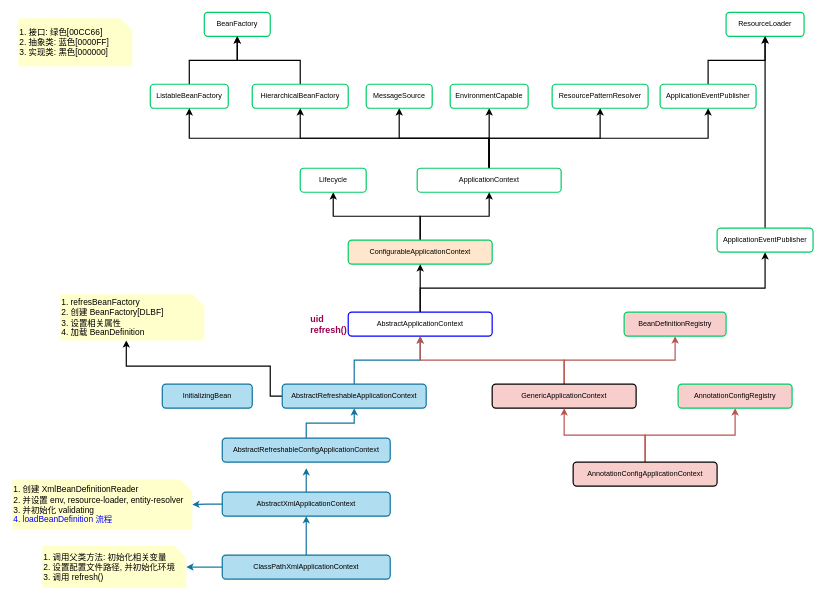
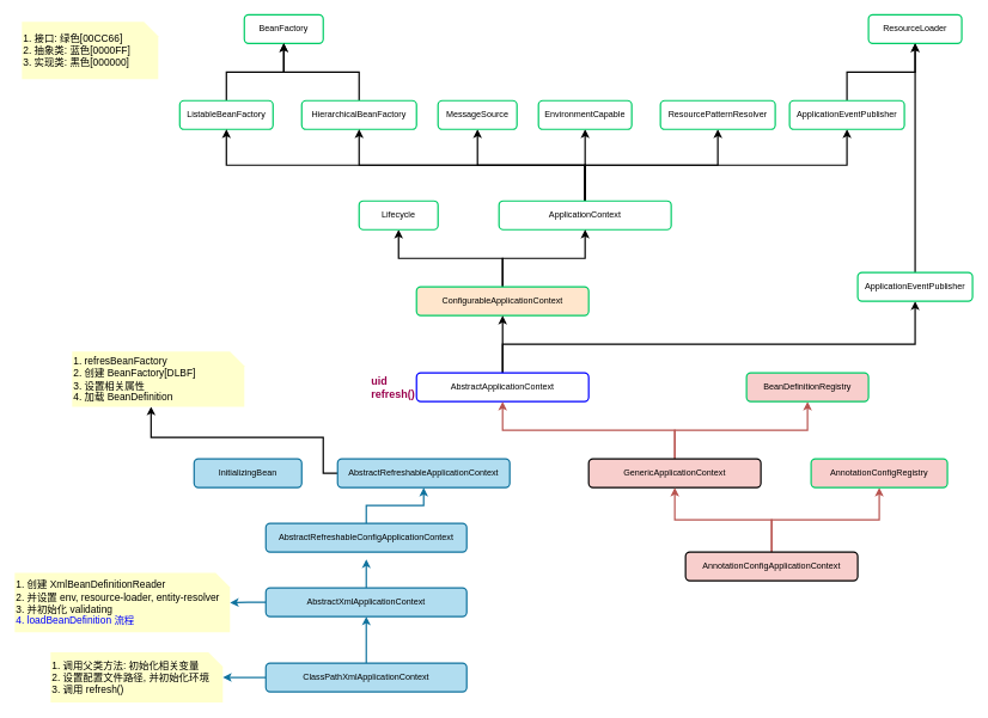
  <mxCell id="0" />
  <mxCell id="1" parent="0" />
  <mxCell id="2" value="BeanFactory" style="rounded=1;whiteSpace=wrap;html=1;strokeWidth=2;strokeColor=#00CC66;" parent="1" vertex="1"><mxGeometry x="340" y="20" width="110" height="40" as="geometry" /></mxCell>
  <mxCell id="3" style="edgeStyle=orthogonalEdgeStyle;rounded=0;orthogonalLoop=1;jettySize=auto;html=1;entryX=0.5;entryY=1;entryDx=0;entryDy=0;strokeWidth=2;" parent="1" source="4" target="2" edge="1"><mxGeometry relative="1" as="geometry" /></mxCell>
  <mxCell id="4" value="ListableBeanFactory" style="rounded=1;whiteSpace=wrap;html=1;strokeWidth=2;strokeColor=#00CC66;" parent="1" vertex="1"><mxGeometry x="250" y="140" width="130" height="40" as="geometry" /></mxCell>
  <mxCell id="5" style="edgeStyle=orthogonalEdgeStyle;rounded=0;orthogonalLoop=1;jettySize=auto;html=1;entryX=0.5;entryY=1;entryDx=0;entryDy=0;strokeWidth=2;" parent="1" source="6" target="2" edge="1"><mxGeometry relative="1" as="geometry" /></mxCell>
  <mxCell id="6" value="HierarchicalBeanFactory" style="rounded=1;whiteSpace=wrap;html=1;strokeWidth=2;strokeColor=#00CC66;" parent="1" vertex="1"><mxGeometry x="420" y="140" width="160" height="40" as="geometry" /></mxCell>
  <mxCell id="7" style="edgeStyle=orthogonalEdgeStyle;rounded=0;orthogonalLoop=1;jettySize=auto;html=1;exitX=0.5;exitY=0;exitDx=0;exitDy=0;entryX=0.5;entryY=1;entryDx=0;entryDy=0;strokeWidth=2;" parent="1" source="13" target="6" edge="1"><mxGeometry relative="1" as="geometry" /></mxCell>
  <mxCell id="8" style="edgeStyle=orthogonalEdgeStyle;rounded=0;orthogonalLoop=1;jettySize=auto;html=1;exitX=0.5;exitY=0;exitDx=0;exitDy=0;entryX=0.5;entryY=1;entryDx=0;entryDy=0;strokeWidth=2;" parent="1" source="13" target="16" edge="1"><mxGeometry relative="1" as="geometry" /></mxCell>
  <mxCell id="9" style="edgeStyle=orthogonalEdgeStyle;rounded=0;orthogonalLoop=1;jettySize=auto;html=1;strokeWidth=2;" parent="1" source="13" target="15" edge="1"><mxGeometry relative="1" as="geometry" /></mxCell>
  <mxCell id="10" style="edgeStyle=orthogonalEdgeStyle;rounded=0;orthogonalLoop=1;jettySize=auto;html=1;entryX=0.5;entryY=1;entryDx=0;entryDy=0;strokeWidth=2;" parent="1" source="13" target="14" edge="1"><mxGeometry relative="1" as="geometry" /></mxCell>
  <mxCell id="11" style="edgeStyle=orthogonalEdgeStyle;rounded=0;orthogonalLoop=1;jettySize=auto;html=1;strokeWidth=2;exitX=0.5;exitY=0;exitDx=0;exitDy=0;" parent="1" source="13" target="18" edge="1"><mxGeometry relative="1" as="geometry" /></mxCell>
  <mxCell id="12" style="edgeStyle=orthogonalEdgeStyle;rounded=0;orthogonalLoop=1;jettySize=auto;html=1;strokeWidth=2;exitX=0.5;exitY=0;exitDx=0;exitDy=0;exitPerimeter=0;" parent="1" source="13" target="4" edge="1"><mxGeometry relative="1" as="geometry" /></mxCell>
  <mxCell id="13" value="ApplicationContext" style="rounded=1;whiteSpace=wrap;html=1;strokeWidth=2;strokeColor=#00CC66;" parent="1" vertex="1"><mxGeometry x="695" y="280" width="240" height="40" as="geometry" /></mxCell>
  <mxCell id="14" value="MessageSource" style="rounded=1;whiteSpace=wrap;html=1;strokeWidth=2;strokeColor=#00CC66;" parent="1" vertex="1"><mxGeometry x="610" y="140" width="110" height="40" as="geometry" /></mxCell>
  <mxCell id="15" value="EnvironmentCapable" style="rounded=1;whiteSpace=wrap;html=1;strokeWidth=2;strokeColor=#00CC66;" parent="1" vertex="1"><mxGeometry x="750" y="140" width="130" height="40" as="geometry" /></mxCell>
  <mxCell id="16" value="ResourcePatternResolver" style="rounded=1;whiteSpace=wrap;html=1;strokeWidth=2;strokeColor=#00CC66;" parent="1" vertex="1"><mxGeometry x="920" y="140" width="160" height="40" as="geometry" /></mxCell>
  <mxCell id="17" style="edgeStyle=orthogonalEdgeStyle;rounded=0;orthogonalLoop=1;jettySize=auto;html=1;entryX=0.5;entryY=1;entryDx=0;entryDy=0;strokeWidth=2;" parent="1" source="18" target="19" edge="1"><mxGeometry relative="1" as="geometry" /></mxCell>
  <mxCell id="18" value="ApplicationEventPublisher" style="rounded=1;whiteSpace=wrap;html=1;strokeWidth=2;strokeColor=#00CC66;" parent="1" vertex="1"><mxGeometry x="1100" y="140" width="160" height="40" as="geometry" /></mxCell>
  <mxCell id="19" value="ResourceLoader" style="rounded=1;whiteSpace=wrap;html=1;strokeWidth=2;strokeColor=#00CC66;" parent="1" vertex="1"><mxGeometry x="1210" y="20" width="130" height="40" as="geometry" /></mxCell>
  <mxCell id="20" style="edgeStyle=orthogonalEdgeStyle;rounded=0;orthogonalLoop=1;jettySize=auto;html=1;entryX=0.5;entryY=1;entryDx=0;entryDy=0;strokeWidth=2;" parent="1" source="22" target="23" edge="1"><mxGeometry relative="1" as="geometry" /></mxCell>
  <mxCell id="21" style="edgeStyle=orthogonalEdgeStyle;rounded=0;orthogonalLoop=1;jettySize=auto;html=1;entryX=0.5;entryY=1;entryDx=0;entryDy=0;strokeWidth=2;" parent="1" source="22" target="13" edge="1"><mxGeometry relative="1" as="geometry" /></mxCell>
  <mxCell id="22" value="ConfigurableApplicationContext" style="rounded=1;whiteSpace=wrap;html=1;strokeWidth=2;strokeColor=#00CC66;fillColor=#ffe6cc;" parent="1" vertex="1"><mxGeometry x="580" y="400" width="240" height="40" as="geometry" /></mxCell>
  <mxCell id="23" value="Lifecycle" style="rounded=1;whiteSpace=wrap;html=1;strokeWidth=2;strokeColor=#00CC66;" parent="1" vertex="1"><mxGeometry x="500" y="280" width="110" height="40" as="geometry" /></mxCell>
  <mxCell id="24" style="edgeStyle=orthogonalEdgeStyle;rounded=0;orthogonalLoop=1;jettySize=auto;html=1;strokeWidth=2;" parent="1" source="26" target="22" edge="1"><mxGeometry relative="1" as="geometry" /></mxCell>
  <mxCell id="25" style="edgeStyle=orthogonalEdgeStyle;rounded=0;orthogonalLoop=1;jettySize=auto;html=1;strokeWidth=2;exitX=0.5;exitY=0;exitDx=0;exitDy=0;" parent="1" source="26" target="28" edge="1"><mxGeometry relative="1" as="geometry"><Array as="points"><mxPoint x="700" y="480" /><mxPoint x="1275" y="480" /></Array></mxGeometry></mxCell>
  <mxCell id="26" value="AbstractApplicationContext" style="rounded=1;whiteSpace=wrap;html=1;strokeWidth=2;strokeColor=#0000FF;" parent="1" vertex="1"><mxGeometry x="580" y="520" width="240" height="40" as="geometry" /></mxCell>
  <mxCell id="27" style="edgeStyle=orthogonalEdgeStyle;rounded=0;orthogonalLoop=1;jettySize=auto;html=1;entryX=0.5;entryY=1;entryDx=0;entryDy=0;strokeWidth=2;" parent="1" source="28" target="19" edge="1"><mxGeometry relative="1" as="geometry" /></mxCell>
  <mxCell id="28" value="ApplicationEventPublisher" style="rounded=1;whiteSpace=wrap;html=1;strokeWidth=2;strokeColor=#00CC66;" parent="1" vertex="1"><mxGeometry x="1195" y="380" width="160" height="40" as="geometry" /></mxCell>
- <mxCell id="29" style="edgeStyle=orthogonalEdgeStyle;rounded=0;orthogonalLoop=1;jettySize=auto;html=1;entryX=0.5;entryY=1;entryDx=0;entryDy=0;strokeWidth=2;fillColor=#b1ddf0;strokeColor=#10739e;" edge="1" parent="1" source="31" target="26"><mxGeometry relative="1" as="geometry" /></mxCell>
  <mxCell id="30" style="edgeStyle=orthogonalEdgeStyle;rounded=0;orthogonalLoop=1;jettySize=auto;html=1;exitX=0;exitY=0.5;exitDx=0;exitDy=0;strokeWidth=2;" edge="1" parent="1" source="31" target="52"><mxGeometry relative="1" as="geometry"><Array as="points"><mxPoint x="450" y="660" /><mxPoint x="450" y="610" /><mxPoint x="210" y="610" /></Array></mxGeometry></mxCell>
  <mxCell id="31" value="AbstractRefreshableApplicationContext" style="rounded=1;whiteSpace=wrap;html=1;strokeWidth=2;fillColor=#b1ddf0;strokeColor=#10739e;" parent="1" vertex="1"><mxGeometry x="470" y="640" width="240" height="40" as="geometry" /></mxCell>
  <mxCell id="32" style="edgeStyle=orthogonalEdgeStyle;rounded=0;orthogonalLoop=1;jettySize=auto;html=1;strokeWidth=2;fillColor=#b1ddf0;strokeColor=#10739e;" edge="1" parent="1" source="33" target="31"><mxGeometry relative="1" as="geometry" /></mxCell>
  <mxCell id="33" value="AbstractRefreshableConfigApplicationContext" style="rounded=1;whiteSpace=wrap;html=1;strokeWidth=2;fillColor=#b1ddf0;strokeColor=#10739e;" vertex="1" parent="1"><mxGeometry x="370" y="730" width="280" height="40" as="geometry" /></mxCell>
  <mxCell id="34" value="InitializingBean" style="rounded=1;whiteSpace=wrap;html=1;strokeWidth=2;fillColor=#b1ddf0;strokeColor=#10739e;" vertex="1" parent="1"><mxGeometry x="270" y="640" width="150" height="40" as="geometry" /></mxCell>
  <mxCell id="35" style="edgeStyle=orthogonalEdgeStyle;rounded=0;orthogonalLoop=1;jettySize=auto;html=1;entryX=0.5;entryY=1;entryDx=0;entryDy=0;strokeWidth=2;fillColor=#b1ddf0;strokeColor=#10739e;" edge="1" parent="1" source="37"><mxGeometry relative="1" as="geometry"><mxPoint x="510" y="780" as="targetPoint" /></mxGeometry></mxCell>
  <mxCell id="36" style="edgeStyle=orthogonalEdgeStyle;rounded=0;orthogonalLoop=1;jettySize=auto;html=1;strokeWidth=2;fillColor=#b1ddf0;strokeColor=#10739e;" edge="1" parent="1" source="37" target="53"><mxGeometry relative="1" as="geometry" /></mxCell>
  <mxCell id="37" value="AbstractXmlApplicationContext" style="rounded=1;whiteSpace=wrap;html=1;strokeWidth=2;fillColor=#b1ddf0;strokeColor=#10739e;" vertex="1" parent="1"><mxGeometry x="370" y="820" width="280" height="40" as="geometry" /></mxCell>
  <mxCell id="38" style="edgeStyle=orthogonalEdgeStyle;rounded=0;orthogonalLoop=1;jettySize=auto;html=1;strokeWidth=2;fillColor=#b1ddf0;strokeColor=#10739e;" edge="1" parent="1" source="40" target="37"><mxGeometry relative="1" as="geometry" /></mxCell>
  <mxCell id="39" style="edgeStyle=orthogonalEdgeStyle;rounded=0;orthogonalLoop=1;jettySize=auto;html=1;strokeWidth=2;fillColor=#b1ddf0;strokeColor=#10739e;" edge="1" parent="1" source="40" target="50"><mxGeometry relative="1" as="geometry" /></mxCell>
  <mxCell id="40" value="ClassPathXmlApplicationContext" style="rounded=1;whiteSpace=wrap;html=1;strokeWidth=2;fillColor=#b1ddf0;strokeColor=#10739e;" vertex="1" parent="1"><mxGeometry x="370" y="925" width="280" height="40" as="geometry" /></mxCell>
  <mxCell id="41" value="&lt;b&gt;&lt;font color=&quot;#99004d&quot; style=&quot;font-size: 15px&quot;&gt;uid&lt;br&gt;refresh()&lt;/font&gt;&lt;/b&gt;" style="text;html=1;align=left;verticalAlign=middle;resizable=0;points=[];autosize=1;strokeColor=none;strokeWidth=2;" vertex="1" parent="1"><mxGeometry x="515" y="520" width="80" height="40" as="geometry" /></mxCell>
  <mxCell id="42" style="edgeStyle=orthogonalEdgeStyle;rounded=0;orthogonalLoop=1;jettySize=auto;html=1;entryX=0.5;entryY=1;entryDx=0;entryDy=0;strokeWidth=2;fillColor=#f8cecc;strokeColor=#b85450;" edge="1" parent="1" source="44" target="26"><mxGeometry relative="1" as="geometry" /></mxCell>
  <mxCell id="43" style="edgeStyle=orthogonalEdgeStyle;rounded=0;orthogonalLoop=1;jettySize=auto;html=1;entryX=0.5;entryY=1;entryDx=0;entryDy=0;strokeWidth=2;fillColor=#f8cecc;strokeColor=#b85450;" edge="1" parent="1" source="44" target="45"><mxGeometry relative="1" as="geometry" /></mxCell>
  <mxCell id="44" value="GenericApplicationContext" style="rounded=1;whiteSpace=wrap;html=1;strokeWidth=2;fillColor=#f8cecc;" vertex="1" parent="1"><mxGeometry x="820" y="640" width="240" height="40" as="geometry" /></mxCell>
  <mxCell id="45" value="BeanDefinitionRegistry" style="rounded=1;whiteSpace=wrap;html=1;strokeWidth=2;fillColor=#f8cecc;strokeColor=#00CC66;" vertex="1" parent="1"><mxGeometry x="1040" y="520" width="170" height="40" as="geometry" /></mxCell>
  <mxCell id="46" style="edgeStyle=orthogonalEdgeStyle;rounded=0;orthogonalLoop=1;jettySize=auto;html=1;strokeWidth=2;fillColor=#f8cecc;strokeColor=#b85450;" edge="1" parent="1" source="48" target="44"><mxGeometry relative="1" as="geometry" /></mxCell>
  <mxCell id="47" style="edgeStyle=orthogonalEdgeStyle;rounded=0;orthogonalLoop=1;jettySize=auto;html=1;entryX=0.5;entryY=1;entryDx=0;entryDy=0;strokeWidth=2;fillColor=#f8cecc;strokeColor=#b85450;" edge="1" parent="1" source="48" target="49"><mxGeometry relative="1" as="geometry" /></mxCell>
  <mxCell id="48" value="AnnotationConfigApplicationContext" style="rounded=1;whiteSpace=wrap;html=1;strokeWidth=2;fillColor=#f8cecc;" vertex="1" parent="1"><mxGeometry x="955" y="770" width="240" height="40" as="geometry" /></mxCell>
  <mxCell id="49" value="AnnotationConfigRegistry" style="rounded=1;whiteSpace=wrap;html=1;strokeWidth=2;fillColor=#f8cecc;strokeColor=#00CC66;" vertex="1" parent="1"><mxGeometry x="1130" y="640" width="190" height="40" as="geometry" /></mxCell>
  <mxCell id="50" value="1. 调用父类方法: 初始化相关变量&lt;br&gt;2. 设置配置文件路径, 并初始化环境&lt;br&gt;3. 调用 refresh()&amp;nbsp;" style="shape=note;strokeWidth=1;fontSize=14;size=20;whiteSpace=wrap;html=1;align=left;fillColor=#FFFFCC;strokeColor=none;" vertex="1" parent="1"><mxGeometry x="70" y="910" width="240" height="70" as="geometry" /></mxCell>
  <mxCell id="51" value="1. 接口: 绿色[00CC66]&lt;br&gt;2. 抽象类: 蓝色[0000FF]&amp;nbsp;&lt;br&gt;3. 实现类: 黑色[000000]" style="shape=note;strokeWidth=1;fontSize=14;size=20;whiteSpace=wrap;html=1;align=left;fillColor=#FFFFCC;strokeColor=none;" vertex="1" parent="1"><mxGeometry x="30" y="30" width="190" height="80" as="geometry" /></mxCell>
  <mxCell id="52" value="1. refresBeanFactory&lt;br&gt;2. 创建 BeanFactory[DLBF]&lt;br&gt;3. 设置相关属性&lt;br&gt;4. 加载 BeanDefinition" style="shape=note;strokeWidth=1;fontSize=14;size=20;whiteSpace=wrap;html=1;align=left;fillColor=#FFFFCC;strokeColor=none;" vertex="1" parent="1"><mxGeometry x="100" y="490" width="240" height="77" as="geometry" /></mxCell>
  <mxCell id="53" value="1. 创建 XmlBeanDefinitionReader&lt;br&gt;2. 并设置 env, resource-loader, entity-resolver&lt;br&gt;3. 并初始化 validating&lt;br&gt;&lt;font color=&quot;#0000ff&quot;&gt;4. loadBeanDefinition 流程&lt;/font&gt;" style="shape=note;strokeWidth=1;fontSize=14;size=20;whiteSpace=wrap;html=1;align=left;fillColor=#FFFFCC;strokeColor=none;" vertex="1" parent="1"><mxGeometry x="20" y="799" width="300" height="83" as="geometry" /></mxCell>
